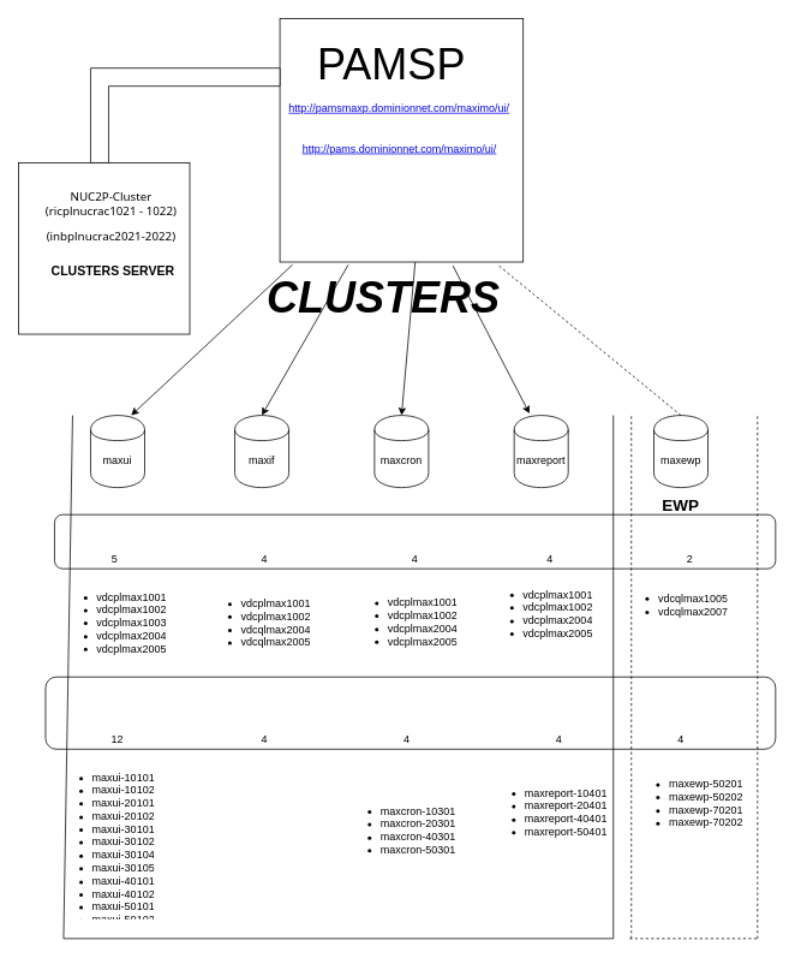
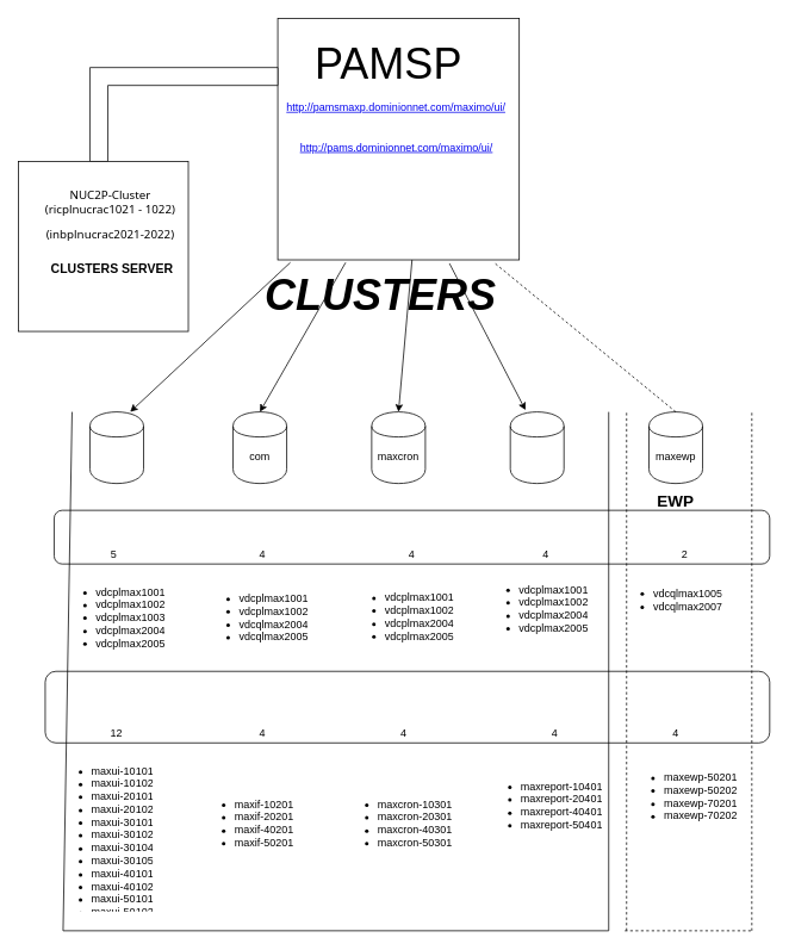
  <mxCell id="0" />
  <mxCell id="1" parent="0" />
  <mxCell value="" id="2" parent="1" style="whiteSpace=wrap;html=1;aspect=fixed;" vertex="1"><mxGeometry as="geometry" height="270" width="270" x="310" y="20" /></mxCell>
  <mxCell value="&lt;font style=&quot;font-size: 48px&quot;&gt;&amp;nbsp; PAMSP&lt;/font&gt;" id="3" parent="1" style="text;html=1;resizable=0;points=[];autosize=1;align=left;verticalAlign=top;spacingTop=-4;" vertex="1"><mxGeometry as="geometry" height="30" width="210" x="322.5" y="40" /></mxCell>
  <mxCell value="" id="4" parent="1" style="shape=cylinder;whiteSpace=wrap;html=1;boundedLbl=1;backgroundOutline=1;" vertex="1"><mxGeometry as="geometry" height="80" width="60" x="100" y="460" /></mxCell>
  <mxCell value="" id="5" parent="1" style="shape=cylinder;whiteSpace=wrap;html=1;boundedLbl=1;backgroundOutline=1;" vertex="1"><mxGeometry as="geometry" height="80" width="60" x="260" y="460" /></mxCell>
  <mxCell value="" id="6" parent="1" style="shape=cylinder;whiteSpace=wrap;html=1;boundedLbl=1;backgroundOutline=1;" vertex="1"><mxGeometry as="geometry" height="80" width="60" x="415" y="460" /></mxCell>
  <mxCell value="" id="7" parent="1" style="shape=cylinder;whiteSpace=wrap;html=1;boundedLbl=1;backgroundOutline=1;" vertex="1"><mxGeometry as="geometry" height="80" width="60" x="570" y="460" /></mxCell>
  <mxCell value="" id="8" parent="1" style="shape=cylinder;whiteSpace=wrap;html=1;boundedLbl=1;backgroundOutline=1;" vertex="1"><mxGeometry as="geometry" height="80" width="60" x="725" y="460" /></mxCell>
  <mxCell value="" id="9" parent="1" style="endArrow=classic;html=1;exitX=0.052;exitY=1.011;exitDx=0;exitDy=0;exitPerimeter=0;" edge="1" source="2"><mxGeometry as="geometry" height="50" width="50" relative="1"><mxPoint as="sourcePoint" x="100" y="610" /><mxPoint as="targetPoint" x="145" y="460" /></mxGeometry></mxCell>
  <mxCell value="" id="10" parent="1" style="endArrow=classic;html=1;exitX=0.281;exitY=1.011;exitDx=0;exitDy=0;exitPerimeter=0;entryX=0.5;entryY=0;entryDx=0;entryDy=0;" edge="1" source="2" target="5"><mxGeometry as="geometry" height="50" width="50" relative="1"><mxPoint as="sourcePoint" x="100" y="610" /><mxPoint as="targetPoint" x="300" y="450" /></mxGeometry></mxCell>
  <mxCell value="" id="11" parent="1" style="endArrow=classic;html=1;exitX=0.556;exitY=1;exitDx=0;exitDy=0;exitPerimeter=0;entryX=0.5;entryY=0;entryDx=0;entryDy=0;" edge="1" source="2" target="6"><mxGeometry as="geometry" height="50" width="50" relative="1"><mxPoint as="sourcePoint" x="90" y="690" /><mxPoint as="targetPoint" x="140" y="640" /></mxGeometry></mxCell>
  <mxCell value="" id="12" parent="1" style="endArrow=classic;html=1;exitX=0.711;exitY=1.015;exitDx=0;exitDy=0;exitPerimeter=0;entryX=0.283;entryY=-0.025;entryDx=0;entryDy=0;entryPerimeter=0;" edge="1" source="2" target="7"><mxGeometry as="geometry" height="50" width="50" relative="1"><mxPoint as="sourcePoint" x="460" y="320" /><mxPoint as="targetPoint" x="130" y="720" /></mxGeometry></mxCell>
  <mxCell value="" id="13" parent="1" style="endArrow=none;dashed=1;html=1;entryX=0.9;entryY=1.015;entryDx=0;entryDy=0;entryPerimeter=0;exitX=0.5;exitY=0;exitDx=0;exitDy=0;" edge="1" source="8" target="2"><mxGeometry as="geometry" height="50" width="50" relative="1"><mxPoint as="sourcePoint" x="730" y="450" /><mxPoint as="targetPoint" x="150" y="560" /></mxGeometry></mxCell>
- <mxCell value="maxui" id="14" parent="1" style="text;html=1;strokeColor=none;fillColor=none;align=center;verticalAlign=middle;whiteSpace=wrap;rounded=0;" vertex="1"><mxGeometry as="geometry" height="20" width="40" x="110" y="500" /></mxCell>
- <mxCell value="maxif" id="15" parent="1" style="text;html=1;strokeColor=none;fillColor=none;align=center;verticalAlign=middle;whiteSpace=wrap;rounded=0;" vertex="1"><mxGeometry as="geometry" height="20" width="40" x="270" y="500" /></mxCell>
+ <mxCell value="com" id="15" parent="1" style="text;html=1;strokeColor=none;fillColor=none;align=center;verticalAlign=middle;whiteSpace=wrap;rounded=0;" vertex="1"><mxGeometry as="geometry" height="20" width="40" x="270" y="500" /></mxCell>
  <mxCell value="maxcron" id="16" parent="1" style="text;html=1;strokeColor=none;fillColor=none;align=center;verticalAlign=middle;whiteSpace=wrap;rounded=0;" vertex="1"><mxGeometry as="geometry" height="20" width="40" x="425" y="500" /></mxCell>
- <mxCell value="maxreport" id="17" parent="1" style="text;html=1;strokeColor=none;fillColor=none;align=center;verticalAlign=middle;whiteSpace=wrap;rounded=0;" vertex="1"><mxGeometry as="geometry" height="20" width="40" x="580" y="500" /></mxCell>
  <mxCell value="maxewp" id="18" parent="1" style="text;html=1;strokeColor=none;fillColor=none;align=center;verticalAlign=middle;whiteSpace=wrap;rounded=0;" vertex="1"><mxGeometry as="geometry" height="20" width="40" x="735" y="500" /></mxCell>
  <mxCell value="&lt;h2&gt;&lt;font style=&quot;font-size: 48px&quot;&gt;&lt;em&gt;CLUSTERS&lt;/em&gt;&lt;/font&gt;&lt;/h2&gt;" id="19" parent="1" style="text;html=1;strokeColor=none;fillColor=none;align=center;verticalAlign=middle;whiteSpace=wrap;rounded=0;" vertex="1"><mxGeometry as="geometry" height="20" width="620" x="115" y="320" /></mxCell>
  <mxCell value="&lt;ul&gt;&lt;li&gt;maxui-10101&lt;/li&gt;&lt;li&gt;maxui-10102&lt;/li&gt;&lt;li&gt;maxui-20101&lt;/li&gt;&lt;li&gt;maxui-20102&lt;/li&gt;&lt;li&gt;maxui-30101&lt;/li&gt;&lt;li&gt;maxui-30102&lt;/li&gt;&lt;li&gt;maxui-30104&lt;/li&gt;&lt;li&gt;maxui-30105&lt;/li&gt;&lt;li&gt;maxui-40101&lt;/li&gt;&lt;li&gt;maxui-40102&lt;/li&gt;&lt;li&gt;maxui-50101&lt;/li&gt;&lt;li&gt;maxui-50102&lt;/li&gt;&lt;/ul&gt;" id="20" parent="1" style="text;strokeColor=none;fillColor=none;html=1;whiteSpace=wrap;verticalAlign=middle;overflow=hidden;" vertex="1"><mxGeometry as="geometry" height="180" width="140" x="60" y="840" /></mxCell>
  <mxCell value="&lt;a href=&quot;http://pamsmaxp.dominionnet.com/maximo/ui/&quot;&gt;http://pamsmaxp.dominionnet.com/maximo/ui/&lt;/a&gt;" id="21" parent="1" style="text;html=1;strokeColor=none;fillColor=none;align=center;verticalAlign=middle;whiteSpace=wrap;rounded=0;" vertex="1"><mxGeometry as="geometry" height="20" width="5" x="440" y="110" /></mxCell>
  <mxCell value="&lt;a href=&quot;http://pams.dominionnet.com/maximo/ui/&quot;&gt;http://pams.dominionnet.com/maximo/ui/&lt;/a&gt;" id="22" parent="1" style="text;html=1;strokeColor=none;fillColor=none;align=center;verticalAlign=middle;whiteSpace=wrap;rounded=0;" vertex="1"><mxGeometry as="geometry" height="20" width="40" x="422.5" y="155" /></mxCell>
+ <mxCell value="&lt;ul&gt;&lt;li&gt;maxif-10201&lt;/li&gt;&lt;li&gt;maxif-20201&lt;/li&gt;&lt;li&gt;maxif-40201&lt;/li&gt;&lt;li&gt;maxif-50201&lt;/li&gt;&lt;/ul&gt;" id="23" parent="1" style="text;strokeColor=none;fillColor=none;html=1;whiteSpace=wrap;verticalAlign=middle;overflow=hidden;" vertex="1"><mxGeometry as="geometry" height="180" width="140" x="220" y="830" /></mxCell>
  <mxCell value="&lt;ul&gt;&lt;li&gt;maxcron-10301&lt;/li&gt;&lt;li&gt;maxcron-20301&lt;/li&gt;&lt;li&gt;maxcron-40301&lt;/li&gt;&lt;li&gt;maxcron-50301&lt;/li&gt;&lt;/ul&gt;" id="24" parent="1" style="text;strokeColor=none;fillColor=none;html=1;whiteSpace=wrap;verticalAlign=middle;overflow=hidden;" vertex="1"><mxGeometry as="geometry" height="180" width="140" x="380" y="830" /></mxCell>
  <mxCell value="&lt;ul&gt;&lt;li&gt;maxreport-10401&lt;/li&gt;&lt;li&gt;maxreport-20401&lt;/li&gt;&lt;li&gt;maxreport-40401&lt;/li&gt;&lt;li&gt;maxreport-50401&lt;/li&gt;&lt;/ul&gt;" id="25" parent="1" style="text;strokeColor=none;fillColor=none;html=1;whiteSpace=wrap;verticalAlign=middle;overflow=hidden;" vertex="1"><mxGeometry as="geometry" height="180" width="140" x="540" y="810" /></mxCell>
  <mxCell value="&lt;ul&gt;&lt;li&gt;maxewp-50201&lt;/li&gt;&lt;li&gt;maxewp-50202&lt;/li&gt;&lt;li&gt;maxewp-70201&lt;/li&gt;&lt;li&gt;maxewp-70202&lt;/li&gt;&lt;/ul&gt;" id="26" parent="1" style="text;strokeColor=none;fillColor=none;html=1;whiteSpace=wrap;verticalAlign=middle;overflow=hidden;" vertex="1"><mxGeometry as="geometry" height="180" width="140" x="700" y="800" /></mxCell>
  <mxCell value="&lt;font style=&quot;font-size: 36px&quot;&gt;INSTANCES&lt;/font&gt;" id="27" parent="1" style="text;html=1;strokeColor=none;fillColor=none;align=center;verticalAlign=middle;whiteSpace=wrap;rounded=0;" vertex="1"><mxGeometry as="geometry" height="20" width="40" x="380" y="780" /></mxCell>
  <mxCell value="" id="28" parent="1" style="rounded=1;whiteSpace=wrap;html=1;" vertex="1"><mxGeometry as="geometry" height="80" width="810" x="50" y="750" /></mxCell>
  <mxCell value="&lt;font style=&quot;font-size: 24px&quot;&gt;SERVERS&lt;/font&gt;" id="29" parent="1" style="text;html=1;strokeColor=none;fillColor=none;align=center;verticalAlign=middle;whiteSpace=wrap;rounded=0;" vertex="1"><mxGeometry as="geometry" height="80" width="68" x="383" y="560" /></mxCell>
  <mxCell value="" id="30" parent="1" style="rounded=1;whiteSpace=wrap;html=1;" vertex="1"><mxGeometry as="geometry" height="60" width="800" x="60" y="570" /></mxCell>
  <mxCell value="&lt;ul&gt;&lt;li&gt;vdcplmax1001&lt;/li&gt;&lt;li&gt;vdcplmax1002&lt;/li&gt;&lt;li&gt;vdcplmax1003&lt;/li&gt;&lt;li&gt;vdcplmax2004&lt;/li&gt;&lt;li&gt;vdcplmax2005&lt;/li&gt;&lt;/ul&gt;" id="31" parent="1" style="text;strokeColor=none;fillColor=none;html=1;whiteSpace=wrap;verticalAlign=middle;overflow=hidden;" vertex="1"><mxGeometry as="geometry" height="100" width="125" x="65" y="640" /></mxCell>
  <mxCell value="&lt;ul&gt;&lt;li&gt;vdcplmax1001&lt;/li&gt;&lt;li&gt;vdcplmax1002&lt;/li&gt;&lt;li&gt;vdcqlmax2004&lt;/li&gt;&lt;li&gt;vdcqlmax2005&lt;/li&gt;&lt;/ul&gt;" id="32" parent="1" style="text;strokeColor=none;fillColor=none;html=1;whiteSpace=wrap;verticalAlign=middle;overflow=hidden;" vertex="1"><mxGeometry as="geometry" height="110" width="135" x="225" y="635" /></mxCell>
  <mxCell value="&lt;ul&gt;&lt;li&gt;vdcplmax1001&lt;/li&gt;&lt;li&gt;vdcplmax1002&lt;/li&gt;&lt;li&gt;vdcplmax2004&lt;/li&gt;&lt;li&gt;vdcplmax2005&lt;/li&gt;&lt;/ul&gt;" id="33" parent="1" style="text;strokeColor=none;fillColor=none;html=1;whiteSpace=wrap;verticalAlign=middle;overflow=hidden;" vertex="1"><mxGeometry as="geometry" height="100" width="125" x="387.5" y="639" /></mxCell>
  <mxCell value="&lt;ul&gt;&lt;li&gt;vdcplmax1001&lt;/li&gt;&lt;li&gt;vdcplmax1002&lt;/li&gt;&lt;li&gt;vdcplmax2004&lt;/li&gt;&lt;li&gt;vdcplmax2005&lt;/li&gt;&lt;/ul&gt;" id="34" parent="1" style="text;strokeColor=none;fillColor=none;html=1;whiteSpace=wrap;verticalAlign=middle;overflow=hidden;" vertex="1"><mxGeometry as="geometry" height="100" width="125" x="537.5" y="630" /></mxCell>
  <mxCell value="&lt;ul&gt;&lt;li&gt;vdcqlmax1005&lt;/li&gt;&lt;li&gt;vdcqlmax2007&lt;/li&gt;&lt;/ul&gt;" id="35" parent="1" style="text;strokeColor=none;fillColor=none;html=1;whiteSpace=wrap;verticalAlign=middle;overflow=hidden;" vertex="1"><mxGeometry as="geometry" height="100" width="125" x="687.5" y="620" /></mxCell>
  <mxCell value="" id="36" parent="1" style="endArrow=none;dashed=1;html=1;" edge="1"><mxGeometry as="geometry" height="50" width="50" relative="1"><mxPoint as="sourcePoint" x="700" y="1040" /><mxPoint as="targetPoint" x="700" y="460" /></mxGeometry></mxCell>
  <mxCell value="" id="37" parent="1" style="endArrow=none;dashed=1;html=1;" edge="1"><mxGeometry as="geometry" height="50" width="50" relative="1"><mxPoint as="sourcePoint" x="840" y="1040" /><mxPoint as="targetPoint" x="840" y="460" /></mxGeometry></mxCell>
  <mxCell value="" id="38" parent="1" style="endArrow=none;dashed=1;html=1;" edge="1"><mxGeometry as="geometry" height="50" width="50" relative="1"><mxPoint as="sourcePoint" x="839" y="1040" /><mxPoint as="targetPoint" x="697" y="1040" /></mxGeometry></mxCell>
  <mxCell value="12" id="39" parent="1" style="text;html=1;strokeColor=none;fillColor=none;align=center;verticalAlign=middle;whiteSpace=wrap;rounded=0;" vertex="1"><mxGeometry as="geometry" height="20" width="40" x="110" y="810" /></mxCell>
  <mxCell value="4" id="40" parent="1" style="text;html=1;strokeColor=none;fillColor=none;align=center;verticalAlign=middle;whiteSpace=wrap;rounded=0;" vertex="1"><mxGeometry as="geometry" height="20" width="40" x="272.5" y="810" /></mxCell>
  <mxCell value="4" id="41" parent="1" style="text;html=1;strokeColor=none;fillColor=none;align=center;verticalAlign=middle;whiteSpace=wrap;rounded=0;" vertex="1"><mxGeometry as="geometry" height="20" width="40" x="431" y="810" /></mxCell>
  <mxCell value="4" id="42" parent="1" style="text;html=1;strokeColor=none;fillColor=none;align=center;verticalAlign=middle;whiteSpace=wrap;rounded=0;" vertex="1"><mxGeometry as="geometry" height="20" width="40" x="600" y="810" /></mxCell>
  <mxCell value="4" id="43" parent="1" style="text;html=1;strokeColor=none;fillColor=none;align=center;verticalAlign=middle;whiteSpace=wrap;rounded=0;" vertex="1"><mxGeometry as="geometry" height="20" width="40" x="735" y="810" /></mxCell>
  <mxCell value="5" id="44" parent="1" style="text;html=1;strokeColor=none;fillColor=none;align=center;verticalAlign=middle;whiteSpace=wrap;rounded=0;" vertex="1"><mxGeometry as="geometry" height="20" width="40" x="106.5" y="610" /></mxCell>
  <mxCell value="4" id="45" parent="1" style="text;html=1;strokeColor=none;fillColor=none;align=center;verticalAlign=middle;whiteSpace=wrap;rounded=0;" vertex="1"><mxGeometry as="geometry" height="20" width="40" x="272.5" y="610" /></mxCell>
  <mxCell value="4" id="46" parent="1" style="text;html=1;strokeColor=none;fillColor=none;align=center;verticalAlign=middle;whiteSpace=wrap;rounded=0;" vertex="1"><mxGeometry as="geometry" height="20" width="40" x="440" y="610" /></mxCell>
  <mxCell value="4" id="47" parent="1" style="text;html=1;strokeColor=none;fillColor=none;align=center;verticalAlign=middle;whiteSpace=wrap;rounded=0;" vertex="1"><mxGeometry as="geometry" height="20" width="40" x="590" y="610" /></mxCell>
  <mxCell value="2" id="48" parent="1" style="text;html=1;strokeColor=none;fillColor=none;align=center;verticalAlign=middle;whiteSpace=wrap;rounded=0;" vertex="1"><mxGeometry as="geometry" height="20" width="40" x="745" y="610" /></mxCell>
  <mxCell value="" id="49" parent="1" style="endArrow=none;html=1;" edge="1"><mxGeometry as="geometry" height="50" width="50" relative="1"><mxPoint as="sourcePoint" x="70" y="1040" /><mxPoint as="targetPoint" x="80" y="460" /></mxGeometry></mxCell>
  <mxCell value="" id="50" parent="1" style="endArrow=none;html=1;" edge="1"><mxGeometry as="geometry" height="50" width="50" relative="1"><mxPoint as="sourcePoint" x="680" y="1040" /><mxPoint as="targetPoint" x="70" y="1040" /></mxGeometry></mxCell>
  <mxCell value="" id="51" parent="1" style="endArrow=none;html=1;" edge="1"><mxGeometry as="geometry" height="50" width="50" relative="1"><mxPoint as="sourcePoint" x="680" y="1040" /><mxPoint as="targetPoint" x="680" y="460" /></mxGeometry></mxCell>
  <mxCell value="&lt;strong&gt;&lt;font style=&quot;font-size: 18px&quot;&gt;EWP&lt;/font&gt;&lt;/strong&gt;" id="52" parent="1" style="text;html=1;strokeColor=none;fillColor=none;align=center;verticalAlign=middle;whiteSpace=wrap;rounded=0;" vertex="1"><mxGeometry as="geometry" height="20" width="40" x="735" y="550" /></mxCell>
  <mxCell value="" id="53" parent="1" style="whiteSpace=wrap;html=1;aspect=fixed;" vertex="1"><mxGeometry as="geometry" height="190" width="190" y="180" x="20" /></mxCell>
  <mxCell value="&lt;p&gt;&lt;font face=&quot;Segoe UI&quot; size=&quot;2&quot;&gt;NUC2P-Cluster (ricplnucrac1021 - 1022)&lt;/font&gt;&lt;/p&gt;&lt;p&gt;&lt;font face=&quot;Segoe UI&quot; size=&quot;2&quot;&gt;(inbplnucrac2021-2022)&lt;/font&gt;&lt;/p&gt;" id="54" parent="1" style="text;html=1;strokeColor=none;fillColor=none;align=center;verticalAlign=middle;whiteSpace=wrap;rounded=0;" vertex="1"><mxGeometry as="geometry" height="80" width="150" x="48" y="200" /></mxCell>
  <mxCell value="" id="55" parent="1" style="shape=corner;whiteSpace=wrap;html=1;" vertex="1"><mxGeometry as="geometry" height="105" width="210" x="100" y="75" /></mxCell>
  <mxCell value="&lt;strong&gt;&lt;font style=&quot;font-size: 14px&quot;&gt;CLUSTERS SERVER&lt;/font&gt;&lt;/strong&gt;" id="56" parent="1" style="text;html=1;strokeColor=none;fillColor=none;align=center;verticalAlign=middle;whiteSpace=wrap;rounded=0;" vertex="1"><mxGeometry as="geometry" height="40" width="150" x="50" y="280" /></mxCell>
